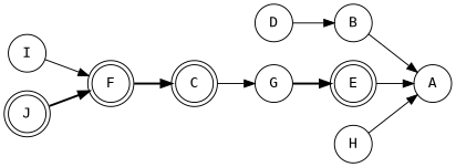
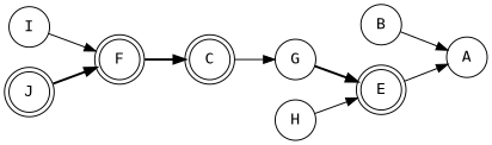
  digraph {
    fontname="DejaVu Sans Mono"
    rankdir=LR
    node [fontname="DejaVu Sans Mono" shape=circle]
    edge [fontname="DejaVu Sans Mono"]
    n1 [label=A]
    n2 [label=B]
    n3 [label=C shape=doublecircle]
    n4 [label=G]
    n5 [label=E shape=doublecircle]
-   n6 [label=D]
    n7 [label=F shape=doublecircle]
    n8 [label=H]
    n9 [label=I]
    n10 [label=J shape=doublecircle]
    n2 -> n1
    n3 -> n4
    n4 -> n5 [style=bold]
    n5 -> n1
-   n6 -> n2
    n7 -> n3 [style=bold]
-   n8 -> n1
+   n8 -> n5
    n9 -> n7
    n10 -> n7 [style=bold]
  }
